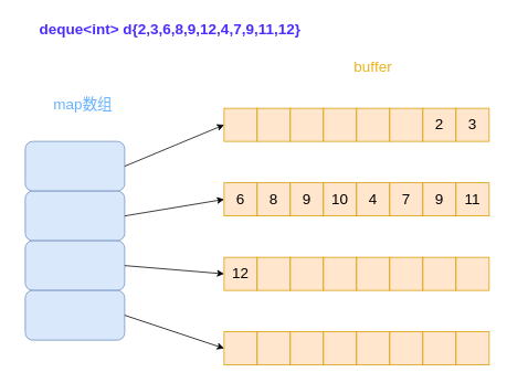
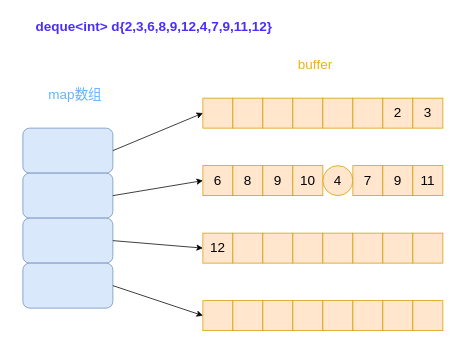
  <mxCell id="0" />
  <mxCell id="1" parent="0" />
  <mxCell id="2" value="" style="rounded=1;whiteSpace=wrap;html=1;fillColor=#dae8fc;strokeColor=#6c8ebf;" vertex="1" parent="1"><mxGeometry x="30" y="170" width="120" height="60" as="geometry" /></mxCell>
  <mxCell id="3" value="" style="rounded=1;whiteSpace=wrap;html=1;fillColor=#dae8fc;strokeColor=#6c8ebf;" vertex="1" parent="1"><mxGeometry x="30" y="230" width="120" height="60" as="geometry" /></mxCell>
  <mxCell id="4" value="" style="rounded=1;whiteSpace=wrap;html=1;fillColor=#dae8fc;strokeColor=#6c8ebf;" vertex="1" parent="1"><mxGeometry x="30" y="290" width="120" height="60" as="geometry" /></mxCell>
  <mxCell id="5" value="" style="rounded=1;whiteSpace=wrap;html=1;fillColor=#dae8fc;strokeColor=#6c8ebf;" vertex="1" parent="1"><mxGeometry x="30" y="350" width="120" height="60" as="geometry" /></mxCell>
  <mxCell id="6" value="&lt;font color=&quot;#66b2ff&quot; style=&quot;font-size: 18px;&quot;&gt;map数组&lt;/font&gt;" style="text;strokeColor=none;align=center;fillColor=none;html=1;verticalAlign=middle;whiteSpace=wrap;rounded=0;" vertex="1" parent="1"><mxGeometry x="50" y="110" width="100" height="30" as="geometry" /></mxCell>
  <mxCell id="7" value="" style="rounded=0;whiteSpace=wrap;html=1;fontSize=18;fillColor=#ffe6cc;strokeColor=#d79b00;" vertex="1" parent="1"><mxGeometry x="270" y="130" width="40" height="40" as="geometry" /></mxCell>
  <mxCell id="8" value="" style="rounded=0;whiteSpace=wrap;html=1;fontSize=18;fillColor=#ffe6cc;strokeColor=#d79b00;" vertex="1" parent="1"><mxGeometry x="310" y="130" width="40" height="40" as="geometry" /></mxCell>
  <mxCell id="9" value="" style="rounded=0;whiteSpace=wrap;html=1;fontSize=18;fillColor=#ffe6cc;strokeColor=#d79b00;" vertex="1" parent="1"><mxGeometry x="350" y="130" width="40" height="40" as="geometry" /></mxCell>
  <mxCell id="10" value="" style="rounded=0;whiteSpace=wrap;html=1;fontSize=18;fillColor=#ffe6cc;strokeColor=#d79b00;" vertex="1" parent="1"><mxGeometry x="390" y="130" width="40" height="40" as="geometry" /></mxCell>
  <mxCell id="11" value="" style="rounded=0;whiteSpace=wrap;html=1;fontSize=18;fillColor=#ffe6cc;strokeColor=#d79b00;" vertex="1" parent="1"><mxGeometry x="430" y="130" width="40" height="40" as="geometry" /></mxCell>
  <mxCell id="12" value="" style="rounded=0;whiteSpace=wrap;html=1;fontSize=18;fillColor=#ffe6cc;strokeColor=#d79b00;" vertex="1" parent="1"><mxGeometry x="470" y="130" width="40" height="40" as="geometry" /></mxCell>
  <mxCell id="13" value="2" style="rounded=0;whiteSpace=wrap;html=1;fontSize=18;fillColor=#ffe6cc;strokeColor=#d79b00;" vertex="1" parent="1"><mxGeometry x="510" y="130" width="40" height="40" as="geometry" /></mxCell>
  <mxCell id="14" value="3" style="rounded=0;whiteSpace=wrap;html=1;fontSize=18;fillColor=#ffe6cc;strokeColor=#d79b00;" vertex="1" parent="1"><mxGeometry x="550" y="130" width="40" height="40" as="geometry" /></mxCell>
  <mxCell id="15" value="6" style="rounded=0;whiteSpace=wrap;html=1;fontSize=18;fillColor=#ffe6cc;strokeColor=#d79b00;" vertex="1" parent="1"><mxGeometry x="270" y="220" width="40" height="40" as="geometry" /></mxCell>
  <mxCell id="16" value="8" style="rounded=0;whiteSpace=wrap;html=1;fontSize=18;fillColor=#ffe6cc;strokeColor=#d79b00;" vertex="1" parent="1"><mxGeometry x="310" y="220" width="40" height="40" as="geometry" /></mxCell>
  <mxCell id="17" value="9" style="rounded=0;whiteSpace=wrap;html=1;fontSize=18;fillColor=#ffe6cc;strokeColor=#d79b00;" vertex="1" parent="1"><mxGeometry x="350" y="220" width="40" height="40" as="geometry" /></mxCell>
  <mxCell id="18" value="10" style="rounded=0;whiteSpace=wrap;html=1;fontSize=18;fillColor=#ffe6cc;strokeColor=#d79b00;" vertex="1" parent="1"><mxGeometry x="390" y="220" width="40" height="40" as="geometry" /></mxCell>
- <mxCell id="19" value="4" style="rounded=0;whiteSpace=wrap;html=1;fontSize=18;fillColor=#ffe6cc;strokeColor=#d79b00;" vertex="1" parent="1"><mxGeometry x="430" y="220" width="40" height="40" as="geometry" /></mxCell>
+ <mxCell id="19" value="4" style="ellipse;whiteSpace=wrap;html=1;fontSize=18;fillColor=#ffe6cc;strokeColor=#d79b00;" vertex="1" parent="1"><mxGeometry x="430" y="220" width="40" height="40" as="geometry" /></mxCell>
  <mxCell id="20" value="7" style="rounded=0;whiteSpace=wrap;html=1;fontSize=18;fillColor=#ffe6cc;strokeColor=#d79b00;" vertex="1" parent="1"><mxGeometry x="470" y="220" width="40" height="40" as="geometry" /></mxCell>
  <mxCell id="21" value="9" style="rounded=0;whiteSpace=wrap;html=1;fontSize=18;fillColor=#ffe6cc;strokeColor=#d79b00;" vertex="1" parent="1"><mxGeometry x="510" y="220" width="40" height="40" as="geometry" /></mxCell>
  <mxCell id="22" value="11" style="rounded=0;whiteSpace=wrap;html=1;fontSize=18;fillColor=#ffe6cc;strokeColor=#d79b00;" vertex="1" parent="1"><mxGeometry x="550" y="220" width="40" height="40" as="geometry" /></mxCell>
  <mxCell id="23" value="12" style="rounded=0;whiteSpace=wrap;html=1;fontSize=18;fillColor=#ffe6cc;strokeColor=#d79b00;" vertex="1" parent="1"><mxGeometry x="270" y="310" width="40" height="40" as="geometry" /></mxCell>
  <mxCell id="24" value="" style="rounded=0;whiteSpace=wrap;html=1;fontSize=18;fillColor=#ffe6cc;strokeColor=#d79b00;" vertex="1" parent="1"><mxGeometry x="310" y="310" width="40" height="40" as="geometry" /></mxCell>
  <mxCell id="25" value="" style="rounded=0;whiteSpace=wrap;html=1;fontSize=18;fillColor=#ffe6cc;strokeColor=#d79b00;" vertex="1" parent="1"><mxGeometry x="350" y="310" width="40" height="40" as="geometry" /></mxCell>
  <mxCell id="26" value="" style="rounded=0;whiteSpace=wrap;html=1;fontSize=18;fillColor=#ffe6cc;strokeColor=#d79b00;" vertex="1" parent="1"><mxGeometry x="390" y="310" width="40" height="40" as="geometry" /></mxCell>
  <mxCell id="27" value="" style="rounded=0;whiteSpace=wrap;html=1;fontSize=18;fillColor=#ffe6cc;strokeColor=#d79b00;" vertex="1" parent="1"><mxGeometry x="430" y="310" width="40" height="40" as="geometry" /></mxCell>
  <mxCell id="28" value="" style="rounded=0;whiteSpace=wrap;html=1;fontSize=18;fillColor=#ffe6cc;strokeColor=#d79b00;" vertex="1" parent="1"><mxGeometry x="470" y="310" width="40" height="40" as="geometry" /></mxCell>
  <mxCell id="29" value="" style="rounded=0;whiteSpace=wrap;html=1;fontSize=18;fillColor=#ffe6cc;strokeColor=#d79b00;" vertex="1" parent="1"><mxGeometry x="510" y="310" width="40" height="40" as="geometry" /></mxCell>
  <mxCell id="30" value="" style="rounded=0;whiteSpace=wrap;html=1;fontSize=18;fillColor=#ffe6cc;strokeColor=#d79b00;" vertex="1" parent="1"><mxGeometry x="550" y="310" width="40" height="40" as="geometry" /></mxCell>
  <mxCell id="31" value="" style="rounded=0;whiteSpace=wrap;html=1;fontSize=18;fillColor=#ffe6cc;strokeColor=#d79b00;" vertex="1" parent="1"><mxGeometry x="270" y="400" width="40" height="40" as="geometry" /></mxCell>
  <mxCell id="32" value="" style="rounded=0;whiteSpace=wrap;html=1;fontSize=18;fillColor=#ffe6cc;strokeColor=#d79b00;" vertex="1" parent="1"><mxGeometry x="310" y="400" width="40" height="40" as="geometry" /></mxCell>
  <mxCell id="33" value="" style="rounded=0;whiteSpace=wrap;html=1;fontSize=18;fillColor=#ffe6cc;strokeColor=#d79b00;" vertex="1" parent="1"><mxGeometry x="350" y="400" width="40" height="40" as="geometry" /></mxCell>
  <mxCell id="34" value="" style="rounded=0;whiteSpace=wrap;html=1;fontSize=18;fillColor=#ffe6cc;strokeColor=#d79b00;" vertex="1" parent="1"><mxGeometry x="390" y="400" width="40" height="40" as="geometry" /></mxCell>
  <mxCell id="35" value="" style="rounded=0;whiteSpace=wrap;html=1;fontSize=18;fillColor=#ffe6cc;strokeColor=#d79b00;" vertex="1" parent="1"><mxGeometry x="430" y="400" width="40" height="40" as="geometry" /></mxCell>
  <mxCell id="36" value="" style="rounded=0;whiteSpace=wrap;html=1;fontSize=18;fillColor=#ffe6cc;strokeColor=#d79b00;" vertex="1" parent="1"><mxGeometry x="470" y="400" width="40" height="40" as="geometry" /></mxCell>
  <mxCell id="37" value="" style="rounded=0;whiteSpace=wrap;html=1;fontSize=18;fillColor=#ffe6cc;strokeColor=#d79b00;" vertex="1" parent="1"><mxGeometry x="510" y="400" width="40" height="40" as="geometry" /></mxCell>
  <mxCell id="38" value="" style="rounded=0;whiteSpace=wrap;html=1;fontSize=18;fillColor=#ffe6cc;strokeColor=#d79b00;" vertex="1" parent="1"><mxGeometry x="550" y="400" width="40" height="40" as="geometry" /></mxCell>
  <mxCell id="39" value="" style="endArrow=classic;html=1;rounded=0;fontSize=18;fontColor=#66B2FF;exitX=1;exitY=0.5;exitDx=0;exitDy=0;entryX=0;entryY=0.5;entryDx=0;entryDy=0;" edge="1" parent="1" source="2" target="7"><mxGeometry width="50" height="50" relative="1" as="geometry"><mxPoint x="190" y="200" as="sourcePoint" /><mxPoint x="240" y="150" as="targetPoint" /></mxGeometry></mxCell>
  <mxCell id="40" value="" style="endArrow=classic;html=1;rounded=0;fontSize=18;fontColor=#66B2FF;exitX=1;exitY=0.5;exitDx=0;exitDy=0;entryX=0;entryY=0.5;entryDx=0;entryDy=0;" edge="1" parent="1" source="3" target="15"><mxGeometry width="50" height="50" relative="1" as="geometry"><mxPoint x="160" y="210" as="sourcePoint" /><mxPoint x="280" y="160" as="targetPoint" /></mxGeometry></mxCell>
  <mxCell id="41" value="" style="endArrow=classic;html=1;rounded=0;fontSize=18;fontColor=#66B2FF;exitX=1;exitY=0.5;exitDx=0;exitDy=0;entryX=0;entryY=0.5;entryDx=0;entryDy=0;" edge="1" parent="1" source="4" target="23"><mxGeometry width="50" height="50" relative="1" as="geometry"><mxPoint x="170" y="220" as="sourcePoint" /><mxPoint x="290" y="170" as="targetPoint" /></mxGeometry></mxCell>
  <mxCell id="42" value="" style="endArrow=classic;html=1;rounded=0;fontSize=18;fontColor=#66B2FF;exitX=1;exitY=0.5;exitDx=0;exitDy=0;entryX=0;entryY=0.5;entryDx=0;entryDy=0;" edge="1" parent="1" source="5" target="31"><mxGeometry width="50" height="50" relative="1" as="geometry"><mxPoint x="160" y="330" as="sourcePoint" /><mxPoint x="280" y="340" as="targetPoint" /></mxGeometry></mxCell>
- <mxCell id="43" value="&lt;font color=&quot;#eab21a&quot; style=&quot;font-size: 18px;&quot;&gt;buffer&lt;/font&gt;" style="text;strokeColor=none;align=center;fillColor=none;html=1;verticalAlign=middle;whiteSpace=wrap;rounded=0;fontColor=#000000;" vertex="1" parent="1"><mxGeometry x="400" y="65" width="100" height="30" as="geometry" /></mxCell>
+ <mxCell id="43" value="&lt;font color=&quot;#eab21a&quot; style=&quot;font-size: 18px;&quot;&gt;buffer&lt;/font&gt;" style="text;strokeColor=none;align=center;fillColor=none;html=1;verticalAlign=middle;whiteSpace=wrap;rounded=0;fontColor=#000000;" vertex="1" parent="1"><mxGeometry x="370" y="70" width="100" height="30" as="geometry" /></mxCell>
  <mxCell id="44" value="&lt;font color=&quot;#4a2eff&quot; style=&quot;font-size: 18px;&quot;&gt;&lt;b style=&quot;&quot;&gt;deque&amp;lt;int&amp;gt; d{2,3,6,8,9,12,4,7,9,11,12}&lt;/b&gt;&lt;/font&gt;" style="text;strokeColor=none;align=center;fillColor=none;html=1;verticalAlign=middle;whiteSpace=wrap;rounded=0;fontSize=18;fontColor=#eab21a;" vertex="1" parent="1"><mxGeometry x="20" y="20" width="370" height="30" as="geometry" /></mxCell>
